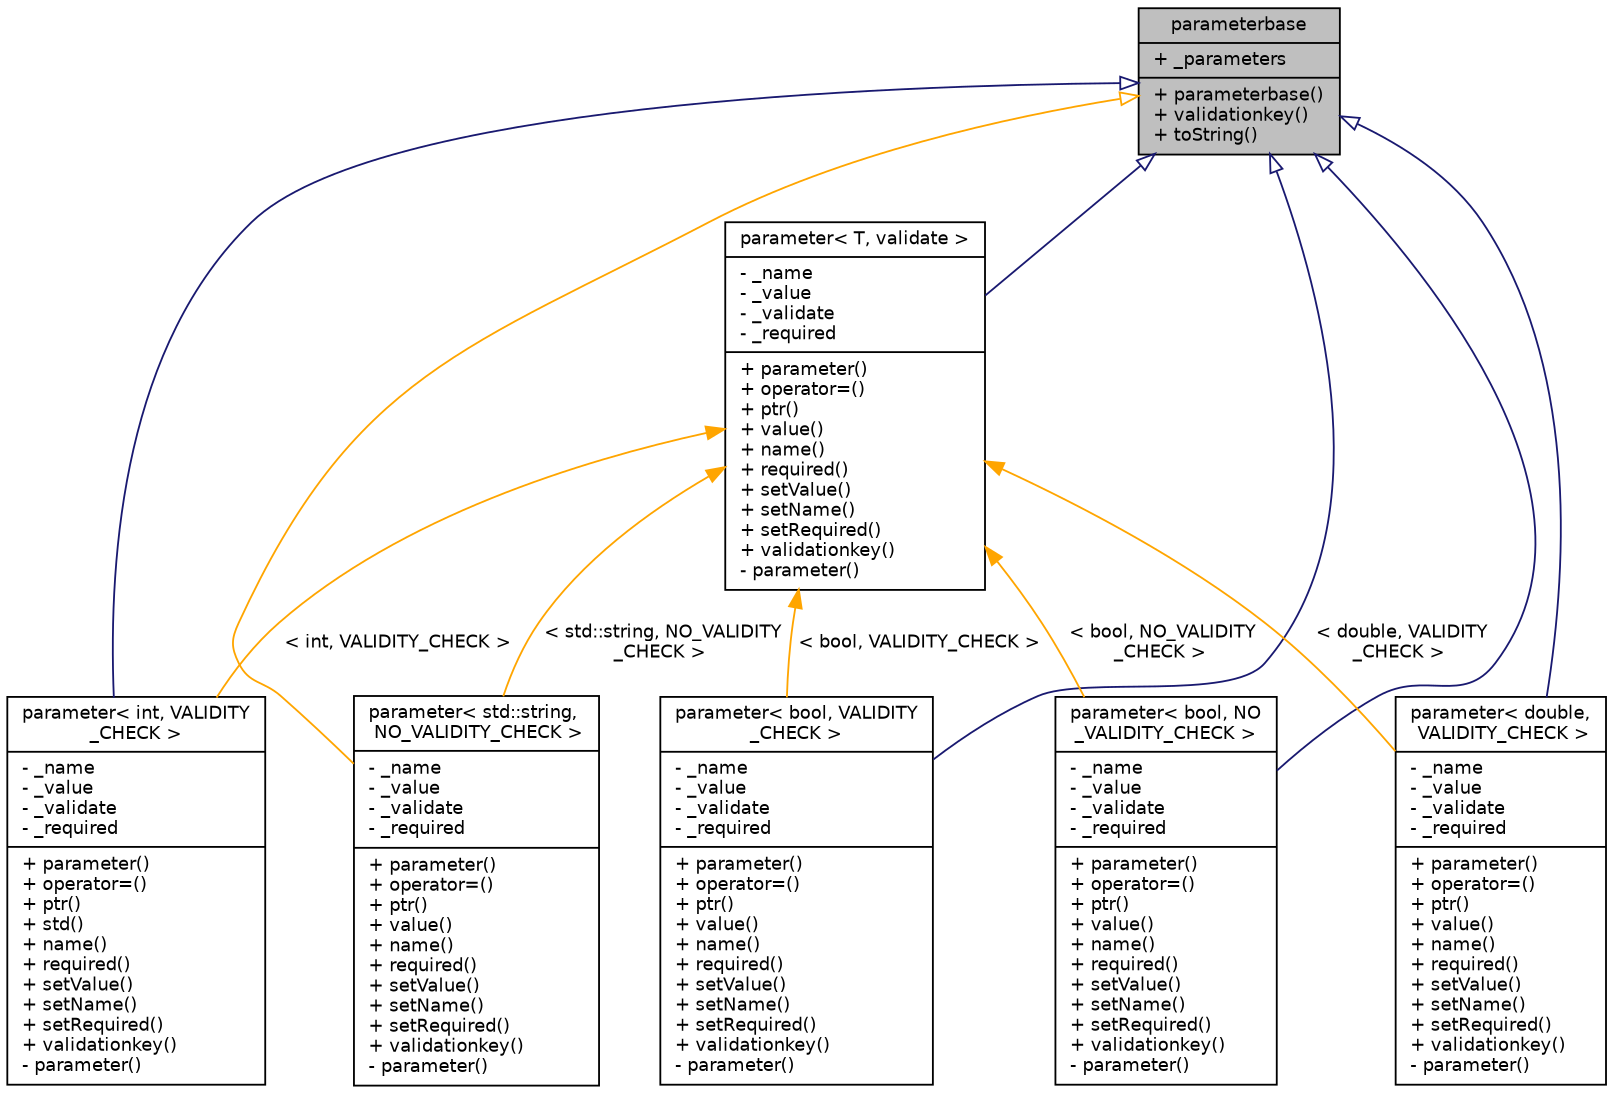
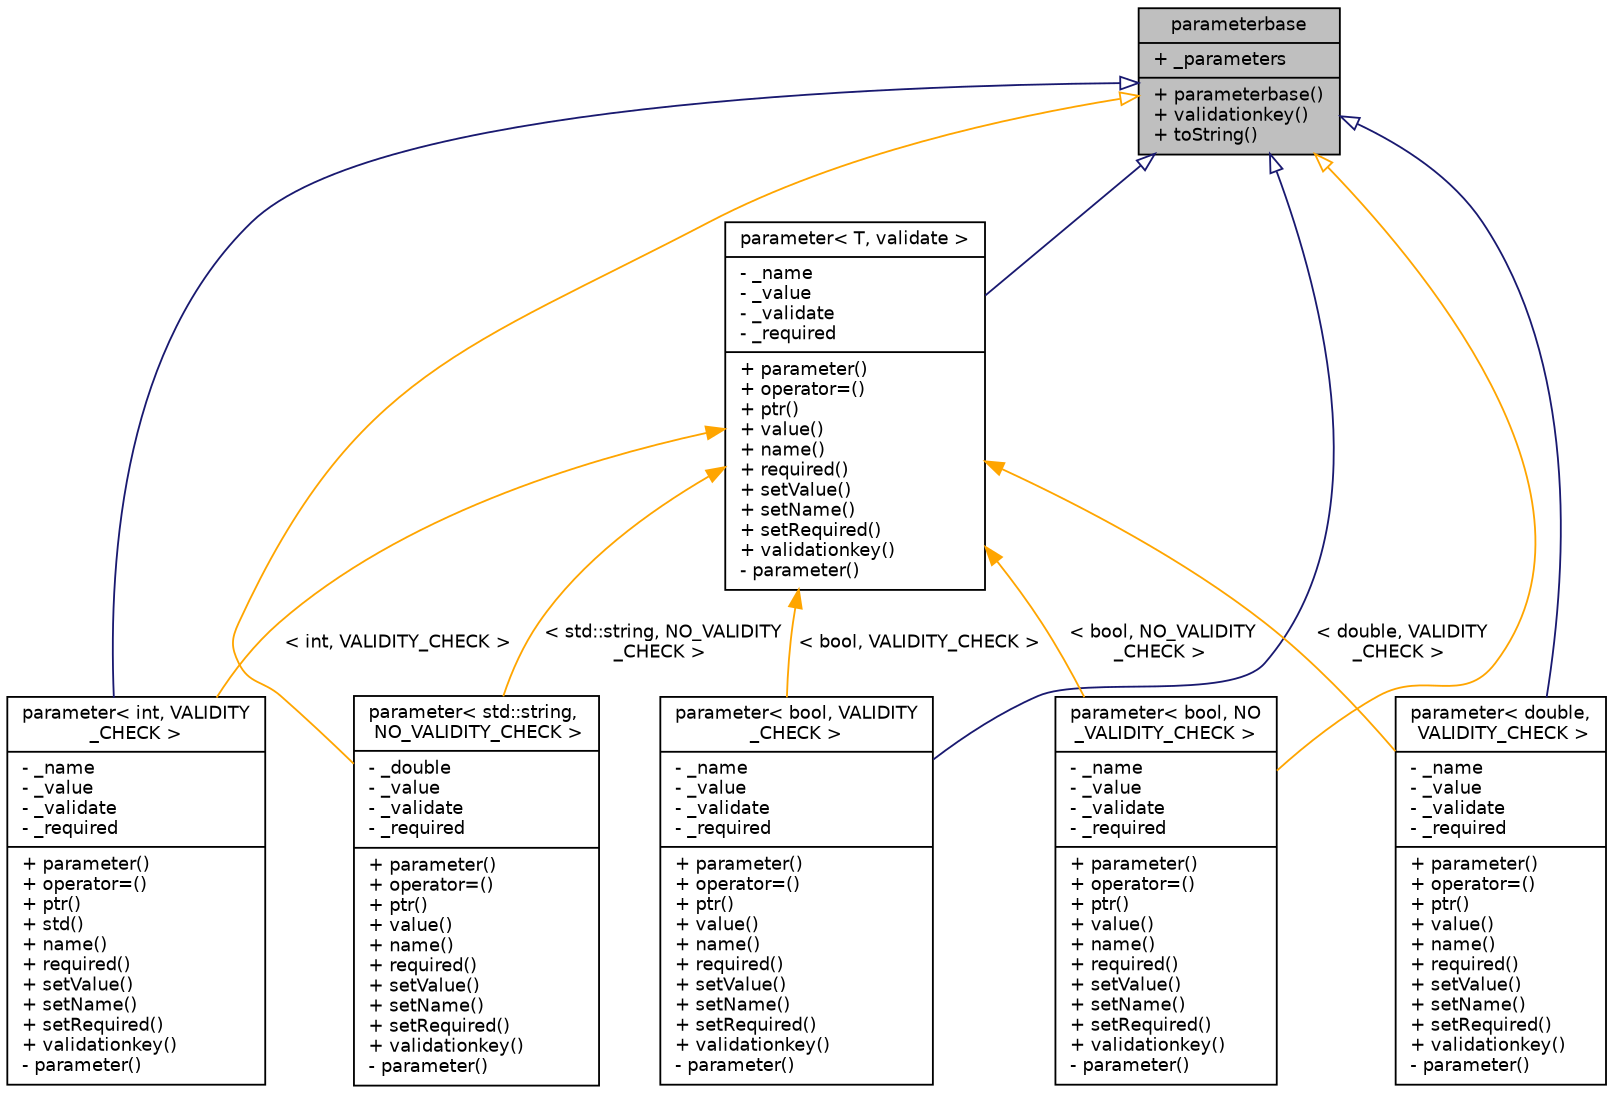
  digraph {
    node [color=black fontname=Helvetica fontsize=10 shape=record]
    edge [arrowtail=onormal color=orange dir=back fontname=Helvetica fontsize=10 labelfontname=Helvetica labelfontsize=10 style=solid]
    n1 [fillcolor=grey75 fontcolor=black height=0.2 label="{parameterbase\n|+ _parameters\l|+ parameterbase()\l+ validationkey()\l+ toString()\l}" style=filled width=0.4]
    n2 [height=0.2 label="{parameter\< T, validate \>\n|- _name\l- _value\l- _validate\l- _required\l|+ parameter()\l+ operator=()\l+ ptr()\l+ value()\l+ name()\l+ required()\l+ setValue()\l+ setName()\l+ setRequired()\l+ validationkey()\l- parameter()\l}" width=0.4]
-   n3 [height=0.2 label="{parameter\< std::string,\l NO_VALIDITY_CHECK \>\n|- _name\l- _value\l- _validate\l- _required\l|+ parameter()\l+ operator=()\l+ ptr()\l+ value()\l+ name()\l+ required()\l+ setValue()\l+ setName()\l+ setRequired()\l+ validationkey()\l- parameter()\l}" width=0.4]
+   n3 [height=0.2 label="{parameter\< std::string,\l NO_VALIDITY_CHECK \>\n|- _double\l- _value\l- _validate\l- _required\l|+ parameter()\l+ operator=()\l+ ptr()\l+ value()\l+ name()\l+ required()\l+ setValue()\l+ setName()\l+ setRequired()\l+ validationkey()\l- parameter()\l}" width=0.4]
    n4 [height=0.2 label="{parameter\< int, VALIDITY\l_CHECK \>\n|- _name\l- _value\l- _validate\l- _required\l|+ parameter()\l+ operator=()\l+ ptr()\l+ std()\l+ name()\l+ required()\l+ setValue()\l+ setName()\l+ setRequired()\l+ validationkey()\l- parameter()\l}" width=0.4]
    n5 [height=0.2 label="{parameter\< bool, VALIDITY\l_CHECK \>\n|- _name\l- _value\l- _validate\l- _required\l|+ parameter()\l+ operator=()\l+ ptr()\l+ value()\l+ name()\l+ required()\l+ setValue()\l+ setName()\l+ setRequired()\l+ validationkey()\l- parameter()\l}" width=0.4]
    n6 [height=0.2 label="{parameter\< double,\l VALIDITY_CHECK \>\n|- _name\l- _value\l- _validate\l- _required\l|+ parameter()\l+ operator=()\l+ ptr()\l+ value()\l+ name()\l+ required()\l+ setValue()\l+ setName()\l+ setRequired()\l+ validationkey()\l- parameter()\l}" width=0.4]
    n7 [height=0.2 label="{parameter\< bool, NO\l_VALIDITY_CHECK \>\n|- _name\l- _value\l- _validate\l- _required\l|+ parameter()\l+ operator=()\l+ ptr()\l+ value()\l+ name()\l+ required()\l+ setValue()\l+ setName()\l+ setRequired()\l+ validationkey()\l- parameter()\l}" width=0.4]
    n1 -> n2 [color=midnightblue]
    n1 -> n3
    n1 -> n4 [color=midnightblue]
    n1 -> n5 [color=midnightblue]
    n1 -> n6 [color=midnightblue]
-   n1 -> n7 [color=midnightblue]
+   n1 -> n7
    n2 -> n3 [label=" \< std::string, NO_VALIDITY\l_CHECK \>" arrowtail=""]
    n2 -> n4 [label=" \< int, VALIDITY_CHECK \>" arrowtail=""]
    n2 -> n5 [label=" \< bool, VALIDITY_CHECK \>" arrowtail=""]
    n2 -> n6 [label=" \< double, VALIDITY\l_CHECK \>" arrowtail=""]
    n2 -> n7 [label=" \< bool, NO_VALIDITY\l_CHECK \>" arrowtail=""]
  }
